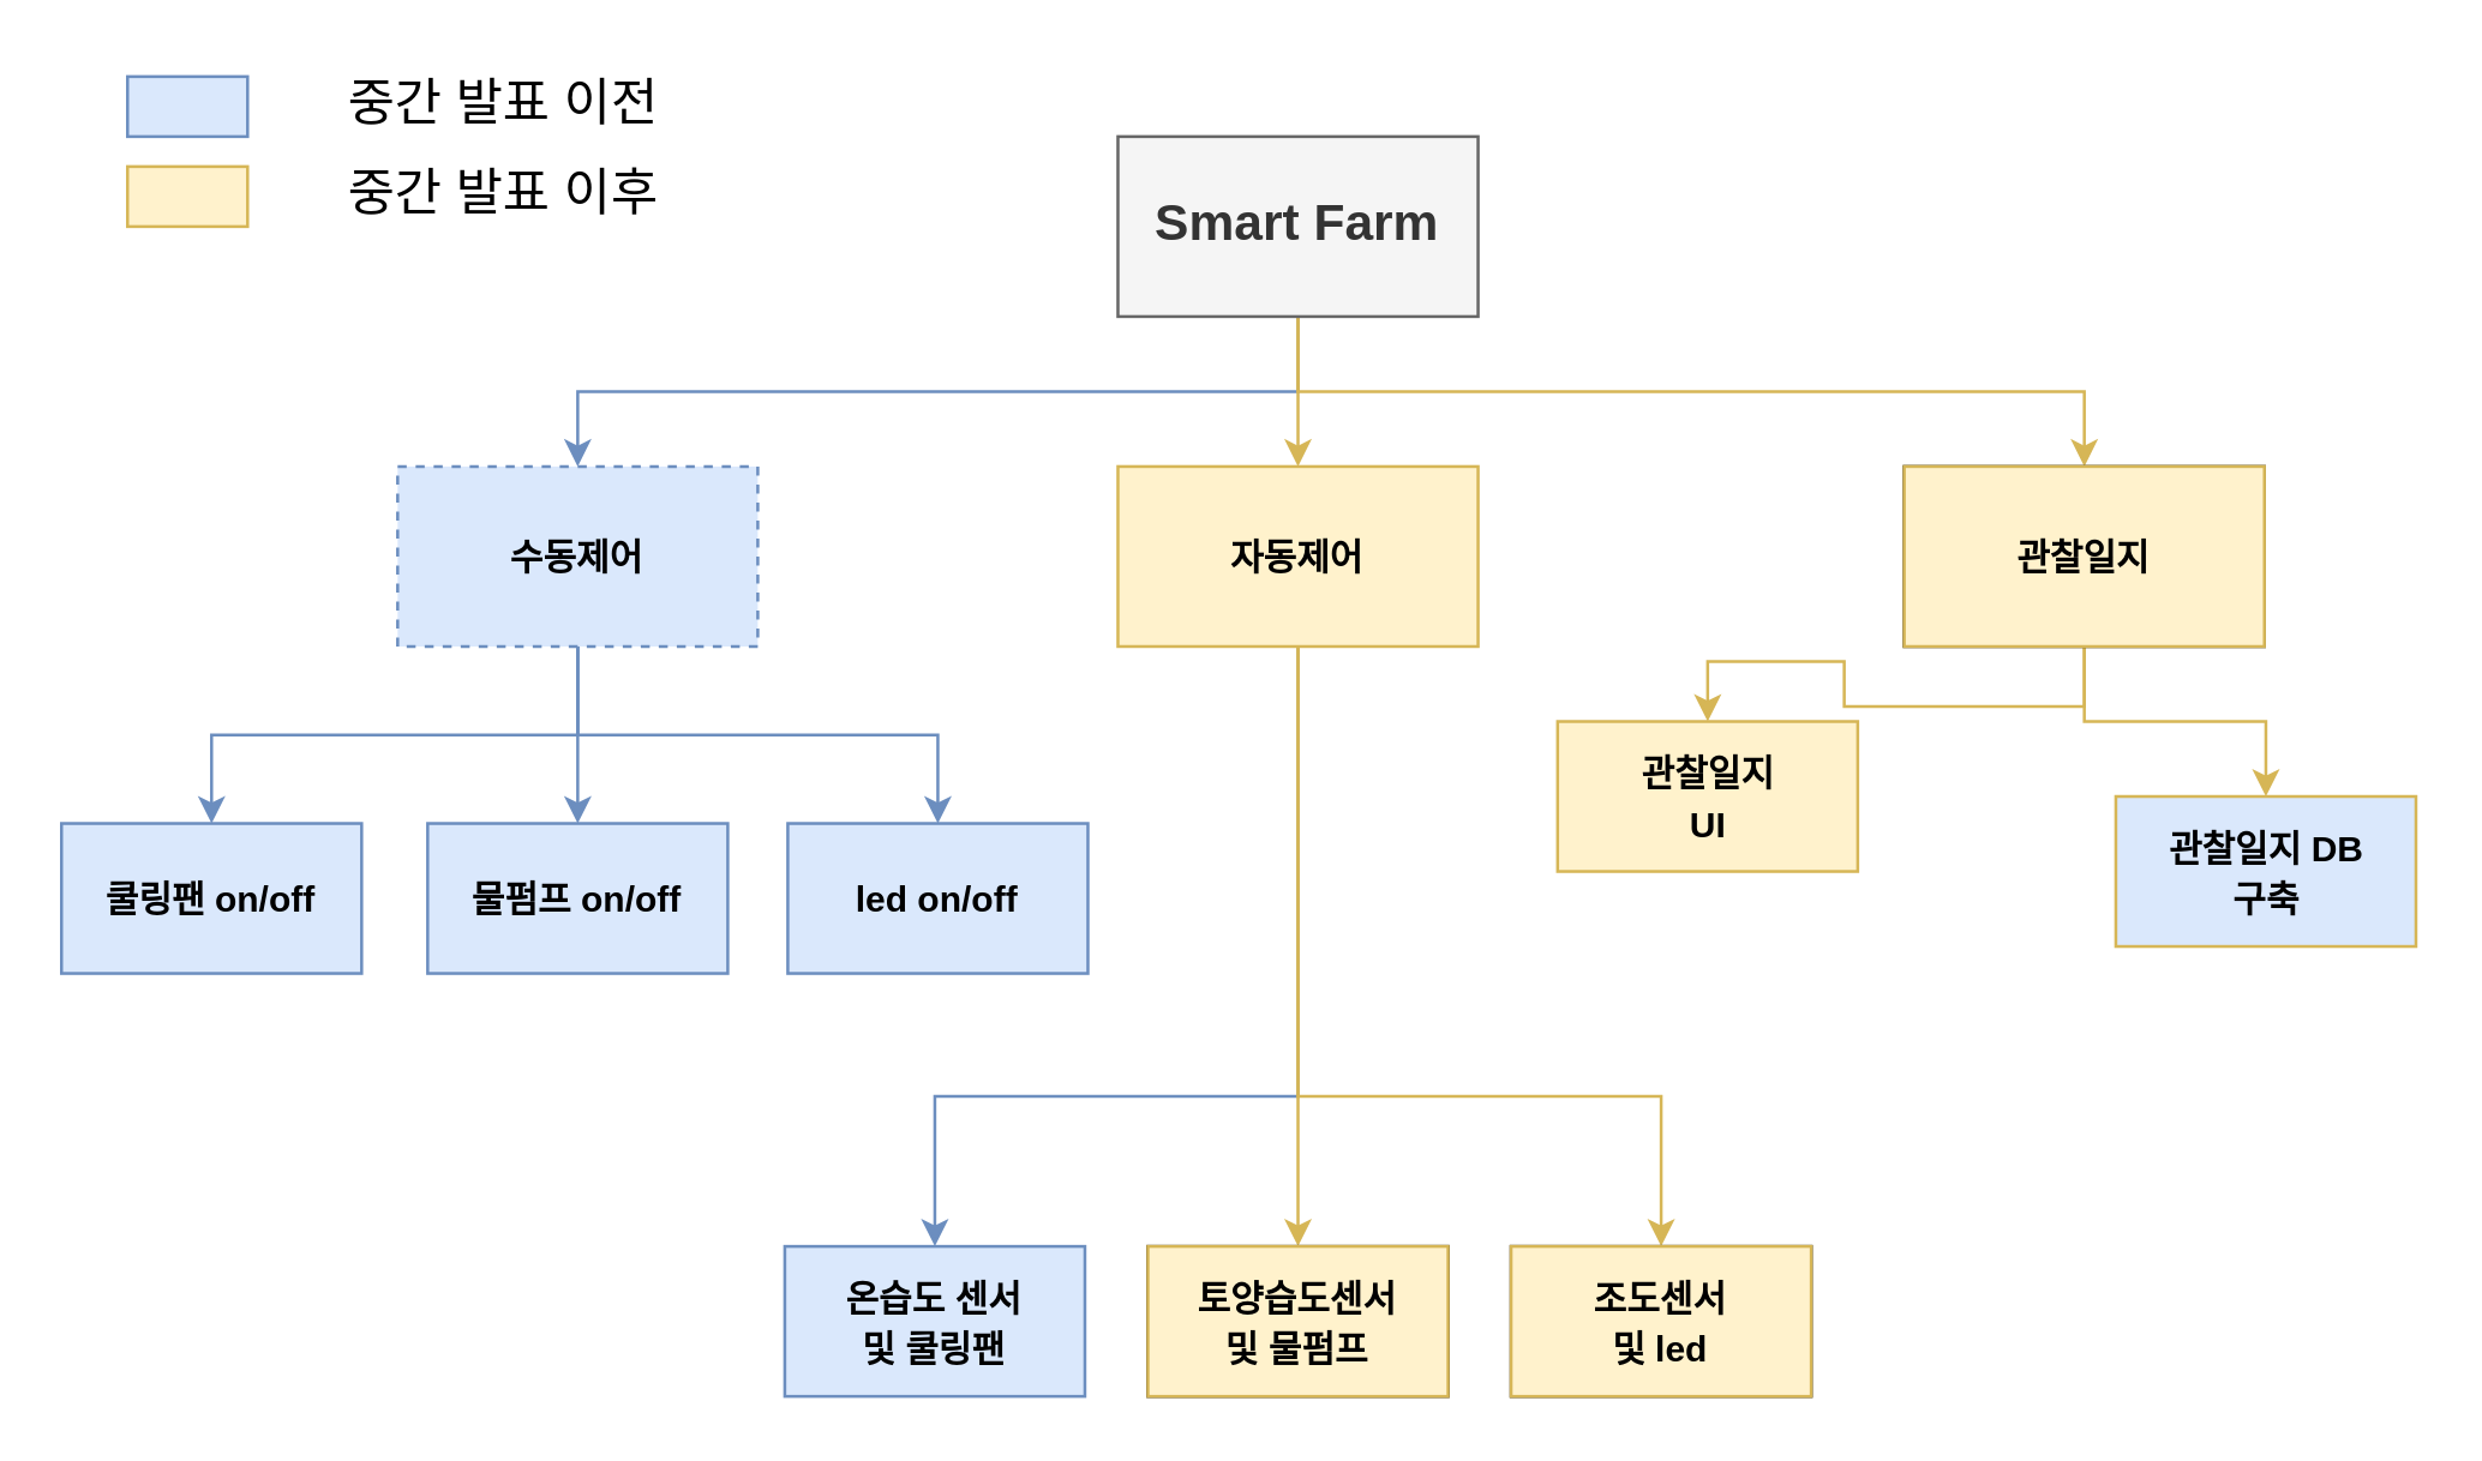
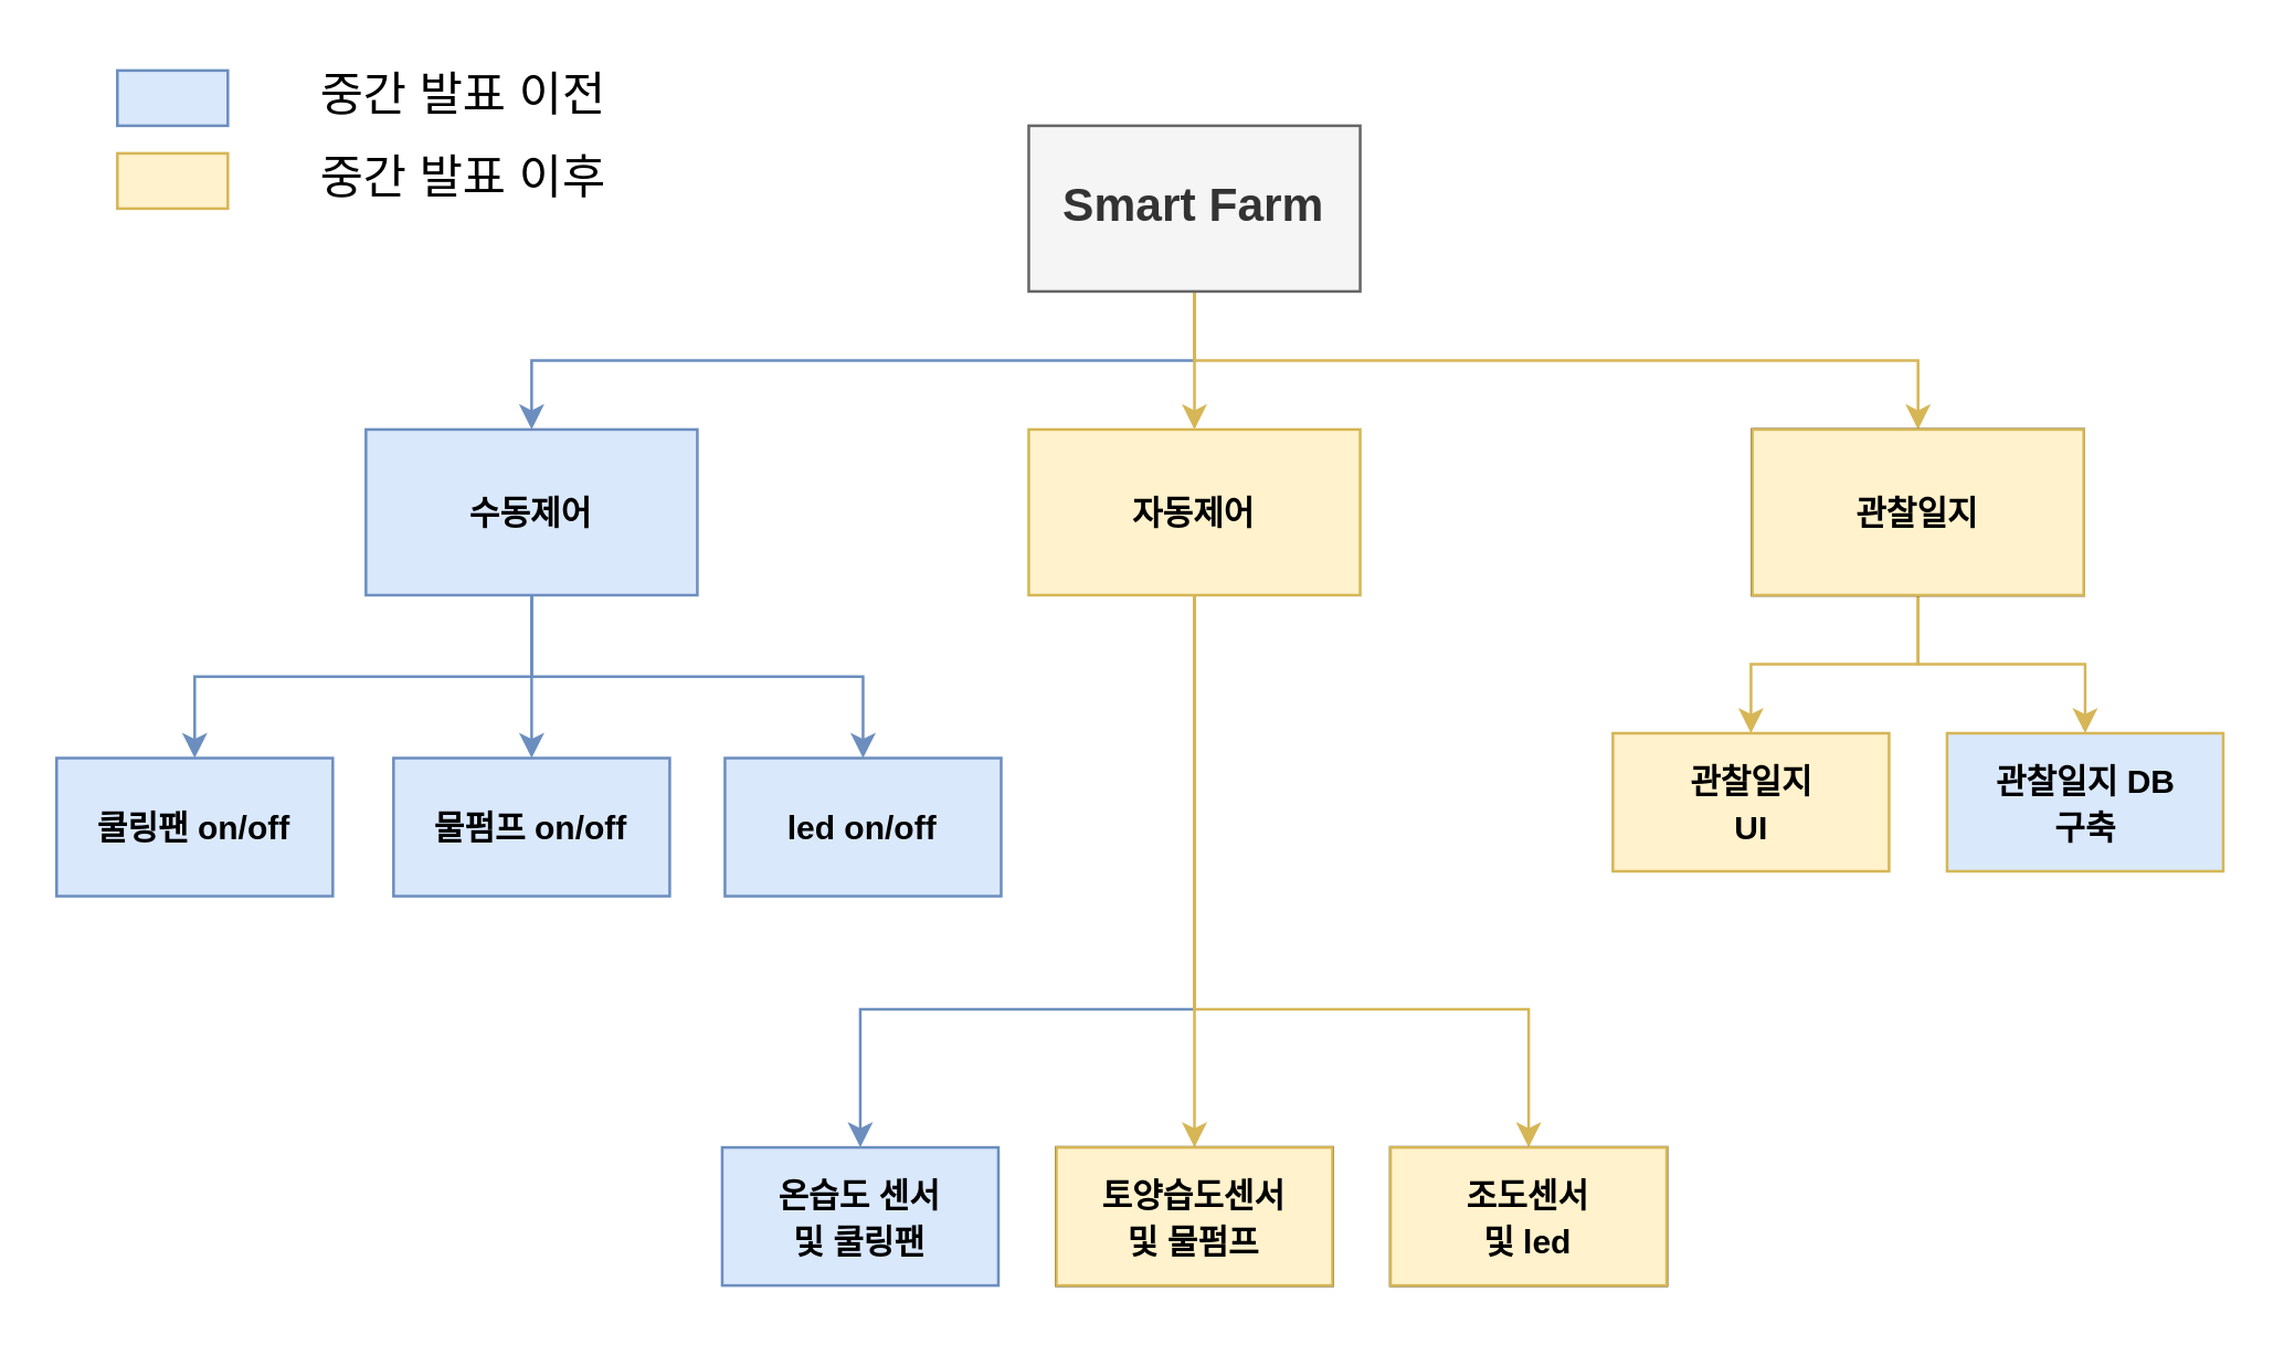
  <mxCell id="0" />
  <mxCell id="1" parent="0" />
  <mxCell id="2" style="edgeStyle=orthogonalEdgeStyle;rounded=0;orthogonalLoop=1;jettySize=auto;html=1;exitX=0.5;exitY=1;exitDx=0;exitDy=0;fontSize=14;strokeWidth=1;strokeColor=#6c8ebf;fillColor=#dae8fc;" parent="1" source="5" target="9" edge="1"><mxGeometry relative="1" as="geometry" /></mxCell>
  <mxCell id="3" style="edgeStyle=orthogonalEdgeStyle;rounded=0;orthogonalLoop=1;jettySize=auto;html=1;exitX=0.5;exitY=1;exitDx=0;exitDy=0;fontSize=14;fillColor=#fff2cc;strokeColor=#d6b656;" parent="1" source="5" target="13" edge="1"><mxGeometry relative="1" as="geometry" /></mxCell>
  <mxCell id="4" style="edgeStyle=orthogonalEdgeStyle;rounded=0;orthogonalLoop=1;jettySize=auto;html=1;exitX=0.5;exitY=1;exitDx=0;exitDy=0;fontSize=14;strokeWidth=1;strokeColor=#d6b656;fillColor=#fff2cc;" parent="1" source="5" target="16" edge="1"><mxGeometry relative="1" as="geometry" /></mxCell>
  <mxCell id="5" value="&lt;span style=&quot;font-size: 17px;&quot;&gt;&lt;font style=&quot;font-size: 17px;&quot;&gt;Smart Farm&lt;/font&gt;&lt;/span&gt;" style="rounded=0;whiteSpace=wrap;html=1;strokeWidth=1;fillColor=#f5f5f5;fontColor=#333333;strokeColor=#666666;fontStyle=1;fontSize=17;" parent="1" vertex="1"><mxGeometry x="372" y="45" width="120" height="60" as="geometry" /></mxCell>
  <mxCell id="6" style="edgeStyle=orthogonalEdgeStyle;rounded=0;orthogonalLoop=1;jettySize=auto;html=1;exitX=0.5;exitY=1;exitDx=0;exitDy=0;fontSize=12;strokeColor=#6c8ebf;strokeWidth=1;fillColor=#dae8fc;" parent="1" source="9" target="17" edge="1"><mxGeometry relative="1" as="geometry" /></mxCell>
  <mxCell id="7" style="edgeStyle=orthogonalEdgeStyle;rounded=0;orthogonalLoop=1;jettySize=auto;html=1;exitX=0.5;exitY=1;exitDx=0;exitDy=0;fontSize=12;strokeColor=#6c8ebf;strokeWidth=1;fillColor=#dae8fc;" parent="1" source="9" target="18" edge="1"><mxGeometry relative="1" as="geometry" /></mxCell>
  <mxCell id="8" style="edgeStyle=orthogonalEdgeStyle;rounded=0;orthogonalLoop=1;jettySize=auto;html=1;exitX=0.5;exitY=1;exitDx=0;exitDy=0;entryX=0.5;entryY=0;entryDx=0;entryDy=0;fontSize=12;strokeColor=#6c8ebf;strokeWidth=1;fillColor=#dae8fc;" parent="1" source="9" target="19" edge="1"><mxGeometry relative="1" as="geometry" /></mxCell>
- <mxCell id="9" value="&lt;span style=&quot;font-size: 12px;&quot;&gt;수동제어&lt;/span&gt;" style="rounded=0;whiteSpace=wrap;html=1;fontSize=14;strokeWidth=1;strokeColor=#6c8ebf;fillColor=#dae8fc;fontStyle=1;dashed=1;" parent="1" vertex="1"><mxGeometry x="132" y="155" width="120" height="60" as="geometry" /></mxCell>
+ <mxCell id="9" value="&lt;span style=&quot;font-size: 12px;&quot;&gt;수동제어&lt;/span&gt;" style="rounded=0;whiteSpace=wrap;html=1;fontSize=14;strokeWidth=1;strokeColor=#6c8ebf;fillColor=#dae8fc;fontStyle=1" parent="1" vertex="1"><mxGeometry x="132" y="155" width="120" height="60" as="geometry" /></mxCell>
  <mxCell id="10" style="edgeStyle=orthogonalEdgeStyle;rounded=0;orthogonalLoop=1;jettySize=auto;html=1;exitX=0.5;exitY=1;exitDx=0;exitDy=0;entryX=0.5;entryY=0;entryDx=0;entryDy=0;fontSize=12;strokeWidth=1;strokeColor=#6c8ebf;fillColor=#dae8fc;" parent="1" source="13" target="20" edge="1"><mxGeometry relative="1" as="geometry"><Array as="points"><mxPoint x="432" y="365" /><mxPoint x="311" y="365" /></Array></mxGeometry></mxCell>
  <mxCell id="11" style="edgeStyle=orthogonalEdgeStyle;rounded=0;orthogonalLoop=1;jettySize=auto;html=1;exitX=0.5;exitY=1;exitDx=0;exitDy=0;entryX=0.5;entryY=0;entryDx=0;entryDy=0;fontSize=12;strokeWidth=1;strokeColor=#d6b656;fillColor=#fff2cc;" parent="1" source="13" target="21" edge="1"><mxGeometry relative="1" as="geometry" /></mxCell>
  <mxCell id="12" style="edgeStyle=orthogonalEdgeStyle;rounded=0;orthogonalLoop=1;jettySize=auto;html=1;exitX=0.5;exitY=1;exitDx=0;exitDy=0;fontSize=12;strokeWidth=1;strokeColor=#d6b656;fillColor=#fff2cc;" parent="1" source="13" target="22" edge="1"><mxGeometry relative="1" as="geometry"><Array as="points"><mxPoint x="432" y="365" /><mxPoint x="553" y="365" /></Array></mxGeometry></mxCell>
  <mxCell id="13" value="&lt;font style=&quot;font-size: 12px;&quot;&gt;자동제어&lt;/font&gt;" style="rounded=0;whiteSpace=wrap;html=1;fontSize=14;strokeWidth=1;fillColor=#fff2cc;strokeColor=#d6b656;fontStyle=1" parent="1" vertex="1"><mxGeometry x="372" y="155" width="120" height="60" as="geometry" /></mxCell>
  <mxCell id="14" style="edgeStyle=orthogonalEdgeStyle;rounded=0;orthogonalLoop=1;jettySize=auto;html=1;exitX=0.5;exitY=1;exitDx=0;exitDy=0;entryX=0.5;entryY=0;entryDx=0;entryDy=0;fontSize=12;strokeWidth=1;strokeColor=#d6b656;fillColor=#fff2cc;" parent="1" source="16" target="23" edge="1"><mxGeometry relative="1" as="geometry" /></mxCell>
  <mxCell id="15" style="edgeStyle=orthogonalEdgeStyle;rounded=0;orthogonalLoop=1;jettySize=auto;html=1;exitX=0.5;exitY=1;exitDx=0;exitDy=0;fontSize=12;strokeWidth=1;strokeColor=#d6b656;fillColor=#fff2cc;" parent="1" source="16" target="24" edge="1"><mxGeometry relative="1" as="geometry" /></mxCell>
  <mxCell id="16" value="&lt;font style=&quot;font-size: 12px;&quot;&gt;관찰일지&lt;/font&gt;" style="rounded=0;whiteSpace=wrap;html=1;fontSize=14;" parent="1" vertex="1"><mxGeometry x="634" y="155" width="120" height="60" as="geometry" /></mxCell>
  <mxCell id="17" value="&lt;span style=&quot;font-size: 12px;&quot;&gt;쿨링팬 on/off&lt;/span&gt;" style="rounded=0;whiteSpace=wrap;html=1;fontSize=14;strokeWidth=1;strokeColor=#6c8ebf;fillColor=#dae8fc;fontStyle=1" parent="1" vertex="1"><mxGeometry x="20" y="274" width="100" height="50" as="geometry" /></mxCell>
  <mxCell id="18" value="&lt;span style=&quot;font-size: 12px;&quot;&gt;물펌프 on/off&lt;/span&gt;" style="rounded=0;whiteSpace=wrap;html=1;fontSize=14;strokeWidth=1;strokeColor=#6c8ebf;fillColor=#dae8fc;fontStyle=1" parent="1" vertex="1"><mxGeometry x="142" y="274" width="100" height="50" as="geometry" /></mxCell>
  <mxCell id="19" value="&lt;span style=&quot;font-size: 12px;&quot;&gt;led on/off&lt;/span&gt;" style="rounded=0;whiteSpace=wrap;html=1;fontSize=14;strokeWidth=1;strokeColor=#6c8ebf;fillColor=#dae8fc;fontStyle=1" parent="1" vertex="1"><mxGeometry x="262" y="274" width="100" height="50" as="geometry" /></mxCell>
  <mxCell id="20" value="&lt;font style=&quot;font-size: 12px;&quot;&gt;온습도 센서&lt;br&gt;및 쿨링팬&lt;br&gt;&lt;/font&gt;" style="rounded=0;whiteSpace=wrap;html=1;fontSize=14;strokeWidth=1;strokeColor=#6c8ebf;fillColor=#dae8fc;fontStyle=1" parent="1" vertex="1"><mxGeometry x="261" y="415" width="100" height="50" as="geometry" /></mxCell>
  <mxCell id="21" value="&lt;font style=&quot;font-size: 12px;&quot;&gt;토양습도센서&lt;br&gt;및 물펌프&lt;br&gt;&lt;/font&gt;" style="rounded=0;whiteSpace=wrap;html=1;fontSize=14;" parent="1" vertex="1"><mxGeometry x="382" y="415" width="100" height="50" as="geometry" /></mxCell>
  <mxCell id="22" value="&lt;font style=&quot;font-size: 12px;&quot;&gt;조도센서&lt;br&gt;및 led&lt;br&gt;&lt;/font&gt;" style="rounded=0;whiteSpace=wrap;html=1;fontSize=14;" parent="1" vertex="1"><mxGeometry x="503" y="415" width="100" height="50" as="geometry" /></mxCell>
- <mxCell id="23" value="&lt;span style=&quot;font-size: 12px;&quot;&gt;관찰일지&lt;br&gt;UI&lt;br&gt;&lt;/span&gt;" style="rounded=0;whiteSpace=wrap;html=1;fontSize=14;strokeWidth=1;strokeColor=#d6b656;fillColor=#fff2cc;fontStyle=1" parent="1" vertex="1"><mxGeometry x="518.5" y="240" width="100" height="50" as="geometry" /></mxCell>
+ <mxCell id="23" value="&lt;span style=&quot;font-size: 12px;&quot;&gt;관찰일지&lt;br&gt;UI&lt;br&gt;&lt;/span&gt;" style="rounded=0;whiteSpace=wrap;html=1;fontSize=14;strokeWidth=1;strokeColor=#d6b656;fillColor=#fff2cc;fontStyle=1" parent="1" vertex="1"><mxGeometry x="583.5" y="265" width="100" height="50" as="geometry" /></mxCell>
  <mxCell id="24" value="&lt;font style=&quot;font-size: 12px;&quot;&gt;관찰일지 DB&lt;br&gt;구축&lt;br&gt;&lt;/font&gt;" style="rounded=0;whiteSpace=wrap;html=1;fontSize=14;strokeWidth=1;strokeColor=#d6b656;fillColor=#dae8fc;fontStyle=1;" parent="1" vertex="1"><mxGeometry x="704.5" y="265" width="100" height="50" as="geometry" /></mxCell>
  <mxCell id="25" value="&lt;font style=&quot;font-size: 12px;&quot;&gt;토양습도센서&lt;br&gt;및 물펌프&lt;br&gt;&lt;/font&gt;" style="rounded=0;whiteSpace=wrap;html=1;fontSize=14;strokeWidth=1;strokeColor=#d6b656;fillColor=#fff2cc;fontStyle=1" parent="1" vertex="1"><mxGeometry x="382" y="415" width="100" height="50" as="geometry" /></mxCell>
  <mxCell id="26" value="&lt;font style=&quot;font-size: 12px;&quot;&gt;조도센서&lt;br&gt;및 led&lt;br&gt;&lt;/font&gt;" style="rounded=0;whiteSpace=wrap;html=1;fontSize=14;strokeWidth=1;strokeColor=#d6b656;fillColor=#fff2cc;fontStyle=1" parent="1" vertex="1"><mxGeometry x="503" y="415" width="100" height="50" as="geometry" /></mxCell>
  <mxCell id="27" value="&lt;font style=&quot;font-size: 12px;&quot;&gt;관찰일지&lt;/font&gt;" style="rounded=0;whiteSpace=wrap;html=1;fontSize=14;strokeWidth=1;strokeColor=#d6b656;fillColor=#fff2cc;fontStyle=1" parent="1" vertex="1"><mxGeometry x="634" y="155" width="120" height="60" as="geometry" /></mxCell>
  <mxCell id="28" value="" style="rounded=0;whiteSpace=wrap;html=1;fontSize=14;strokeWidth=1;strokeColor=#6c8ebf;fillColor=#dae8fc;fontStyle=1" vertex="1" parent="1"><mxGeometry x="42" y="25" width="40" height="20" as="geometry" /></mxCell>
  <mxCell id="29" value="" style="rounded=0;whiteSpace=wrap;html=1;fontSize=14;strokeWidth=1;fillColor=#fff2cc;strokeColor=#d6b656;fontStyle=1" vertex="1" parent="1"><mxGeometry x="42" y="55" width="40" height="20" as="geometry" /></mxCell>
  <mxCell id="30" value="중간 발표 이전" style="text;html=1;align=center;verticalAlign=middle;resizable=0;points=[];autosize=1;strokeColor=none;fillColor=none;fontSize=17;" vertex="1" parent="1"><mxGeometry x="102" y="20" width="130" height="30" as="geometry" /></mxCell>
  <mxCell id="31" value="중간 발표 이후" style="text;html=1;align=center;verticalAlign=middle;resizable=0;points=[];autosize=1;strokeColor=none;fillColor=none;fontSize=17;" vertex="1" parent="1"><mxGeometry x="102" y="50" width="130" height="30" as="geometry" /></mxCell>
